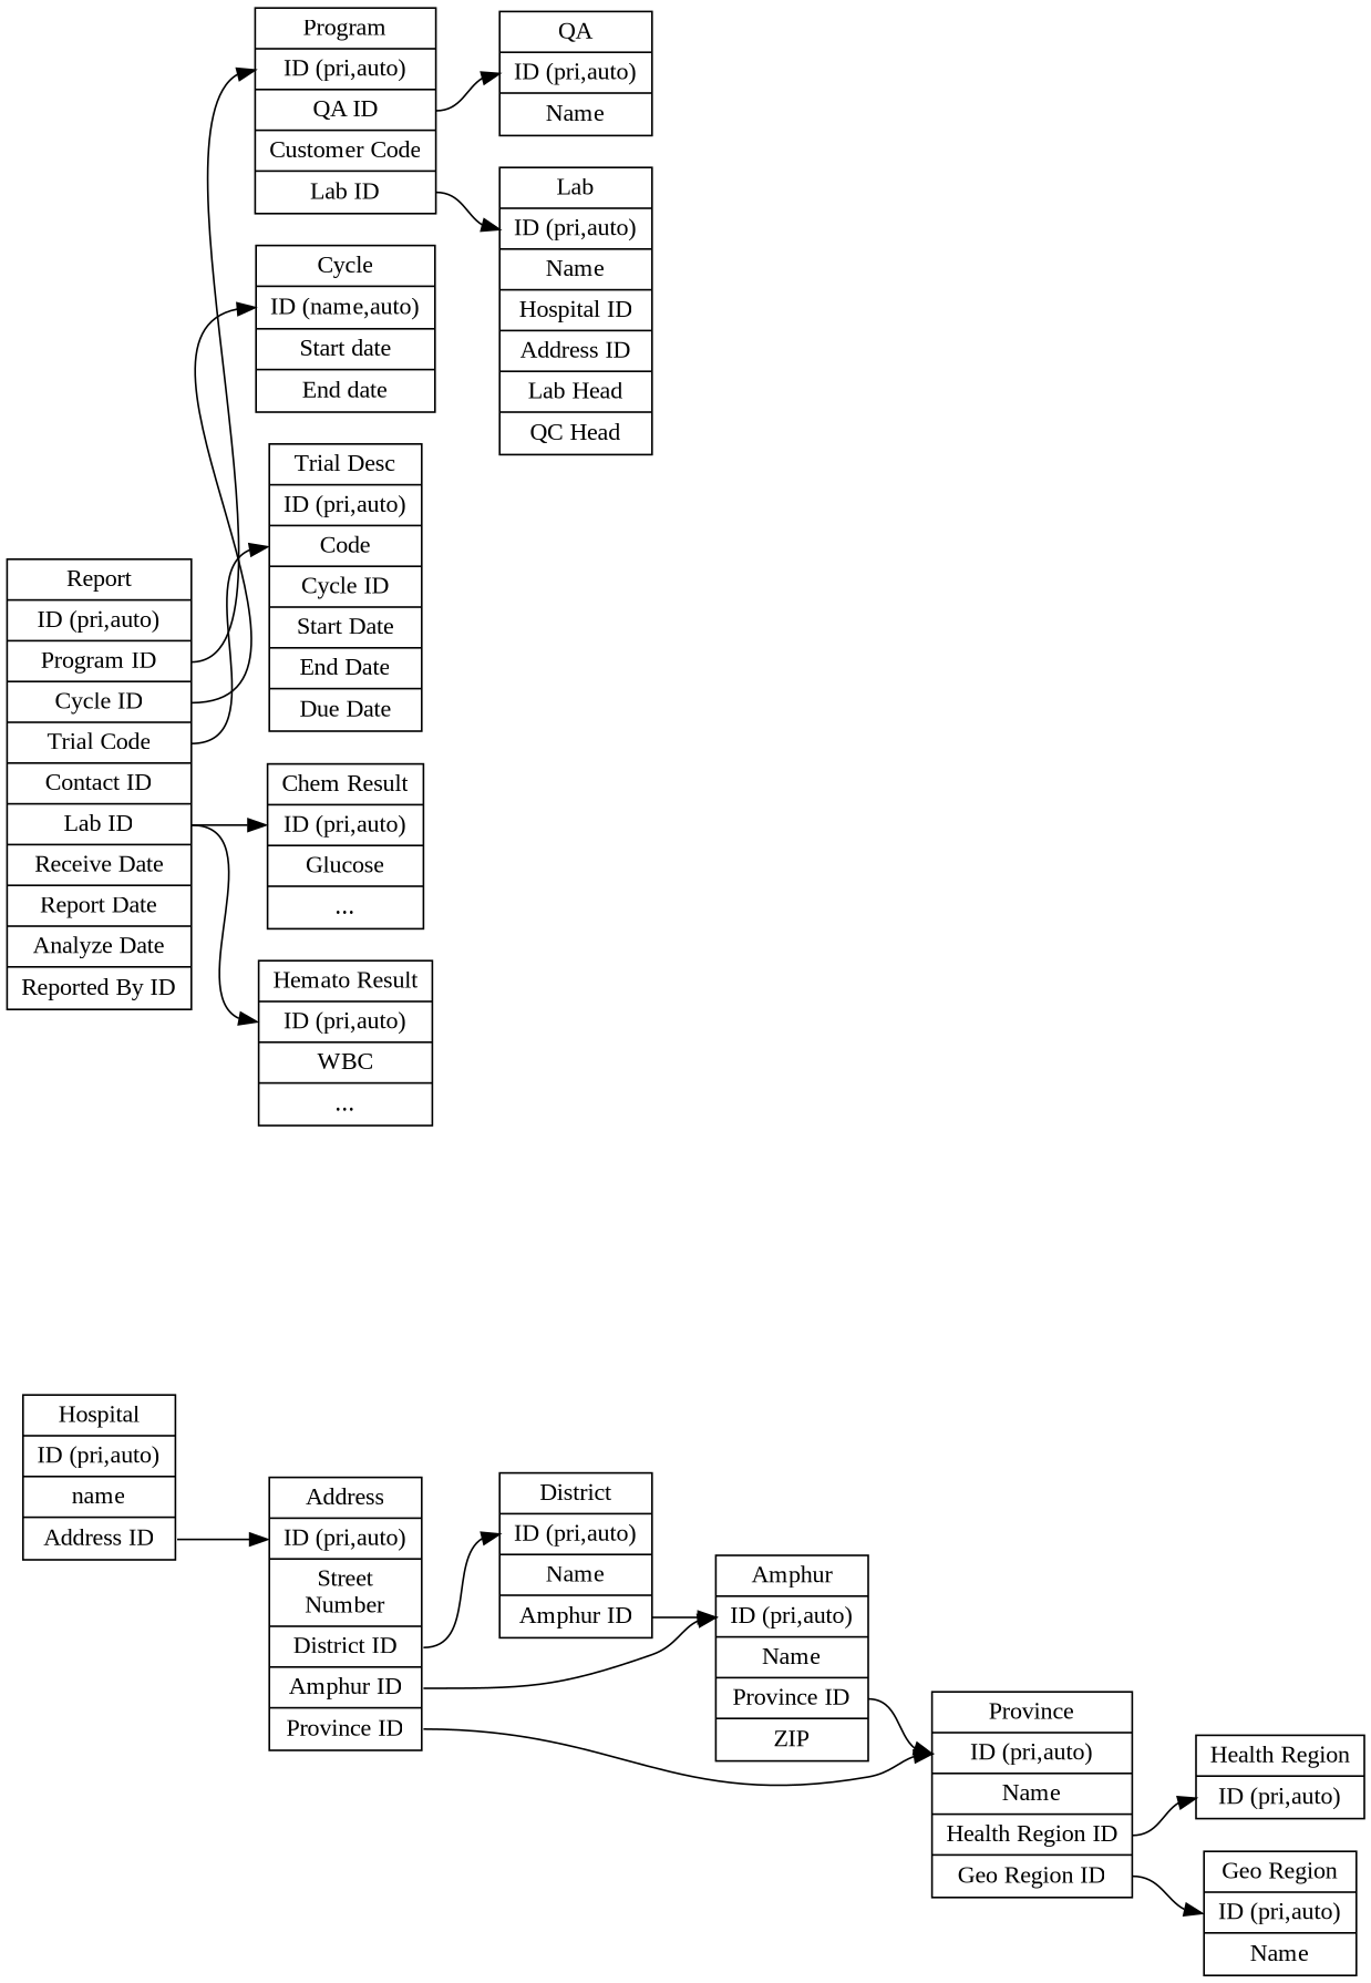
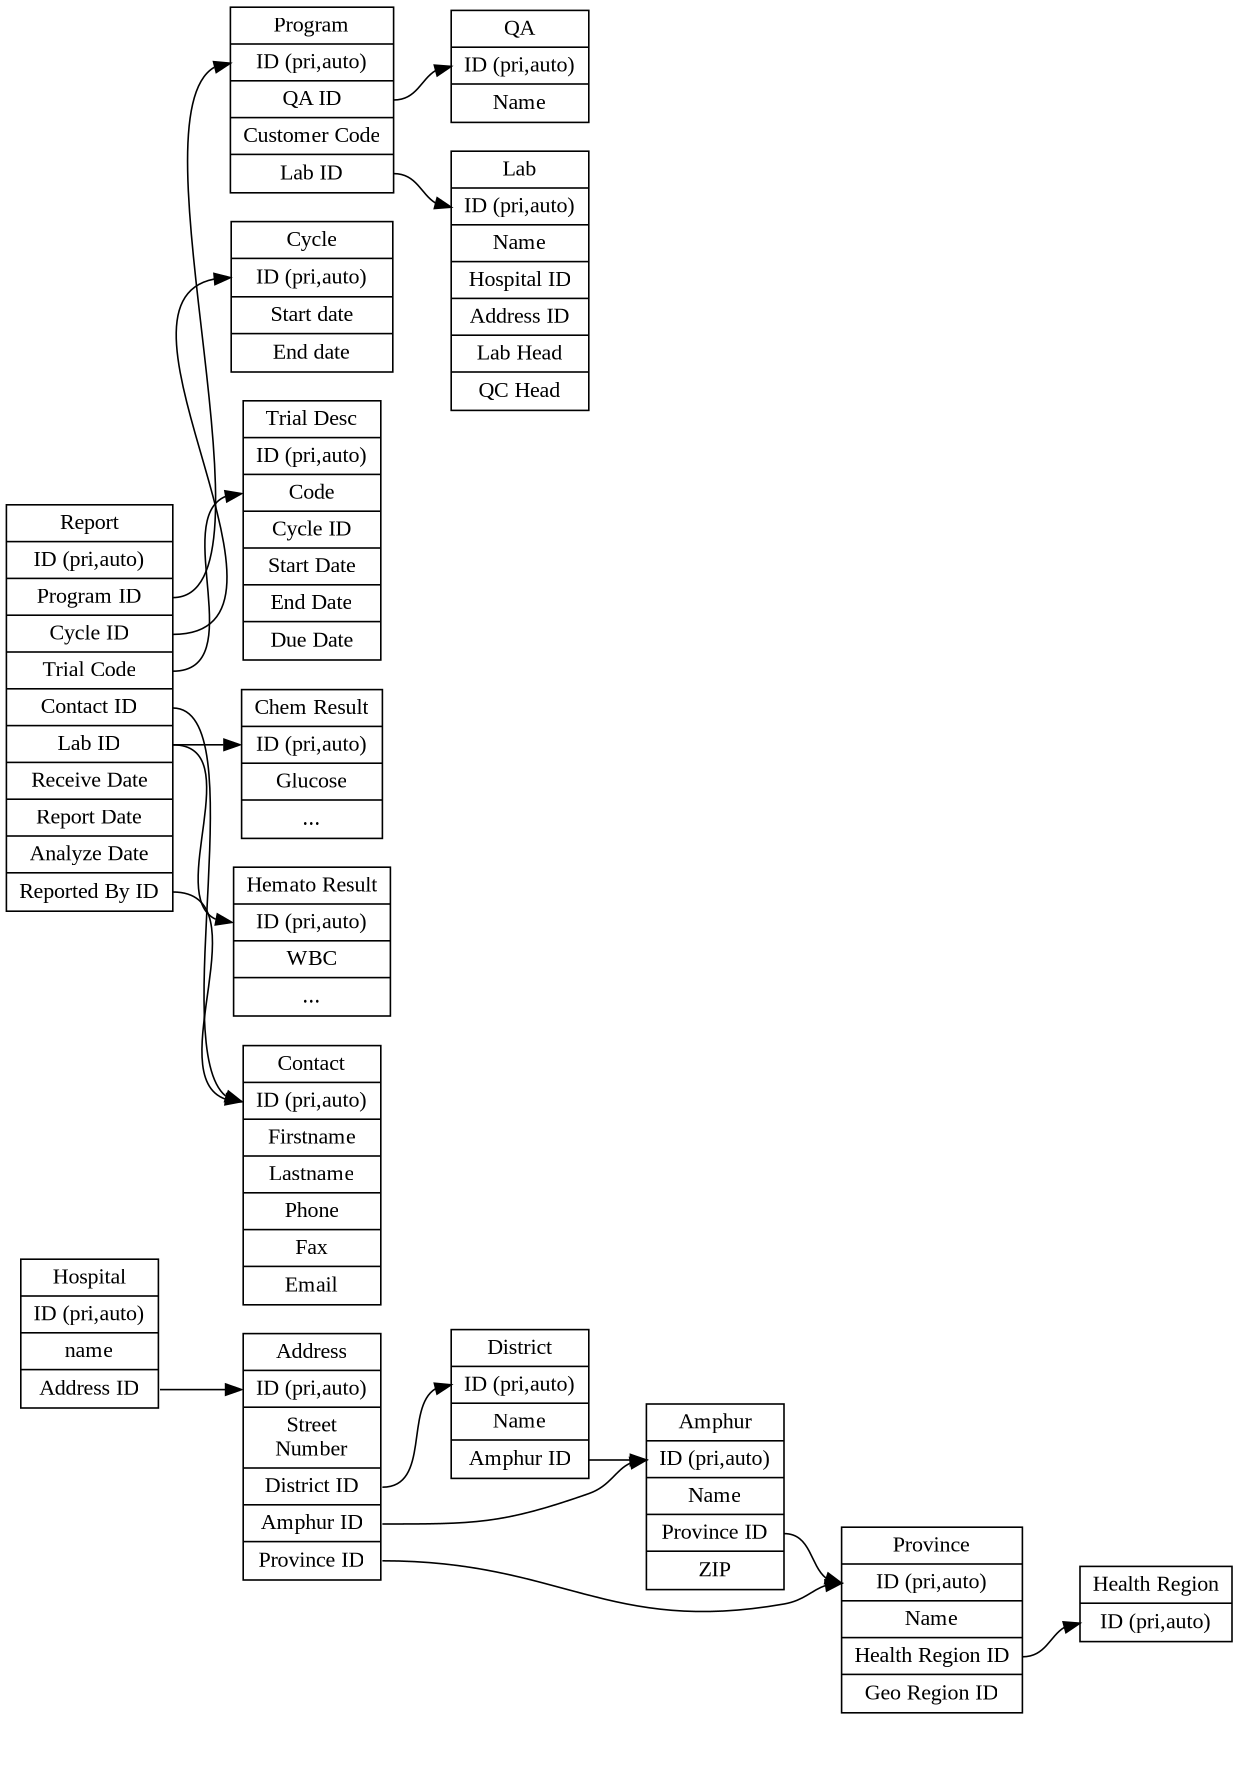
  digraph {
    fontname="Liberation Serif"
    rankdir=LR
    node [fontname="Liberation Serif" shape=record]
    edge [fontname="Liberation Serif" headport=f1 tailport=f3]
    n1 [label="Hospital|<f1>ID (pri,auto)|name|<f3>Address ID"]
    n2 [label="Address|<f1>ID (pri,auto)|Street\nNumber|<f3>District ID|<f4>Amphur ID|<f5>Province ID"]
    n3 [label="Province|<f1>ID (pri,auto)|Name|<f3>Health Region ID|<f4>Geo Region ID"]
    n4 [label="Amphur|<f1>ID (pri,auto)|Name|<f3>Province ID|ZIP"]
    n5 [label="District|<f1>ID (pri,auto)|Name|<f3>Amphur ID"]
    n6 [label="Health Region|<f1>ID (pri,auto)"]
-   n7 [label="Geo Region|<f1>ID (pri,auto)|Name"]
    n8 [label="Lab|<f1>ID (pri,auto)|Name|<f3>Hospital ID|Address ID|Lab Head|QC Head"]
+   n9 [label="Contact|<f1>ID (pri,auto)|Firstname|Lastname|Phone|Fax|Email"]
    n10 [label="Program|<f1>ID (pri,auto)|<f2>QA ID|<f3>Customer Code|<f4>Lab ID"]
    n11 [label="QA|<f1>ID (pri,auto)|Name"]
-   n12 [label="Cycle|<f1>ID (name,auto)|Start date|End date"]
+   n12 [label="Cycle|<f1>ID (pri,auto)|Start date|End date"]
    n13 [label="Report|<f1>ID (pri,auto)|<f2>Program ID|<f3>Cycle ID|<f4>Trial Code|<f5>Contact ID|<f6>Lab ID|Receive Date|Report Date|Analyze Date|<f10>Reported By ID"]
    n14 [label="Trial Desc|<f1>ID (pri,auto)|<f2>Code|<f3>Cycle ID|Start Date|End Date|Due Date"]
    n15 [label="Chem Result|<f1>ID (pri,auto)|Glucose|..."]
    n16 [label="Hemato Result|<f1>ID (pri,auto)|WBC|..."]
    n1 -> n2
    n2 -> n3 [tailport=f5]
    n2 -> n4 [tailport=f4]
    n2 -> n5
    n3 -> n6
-   n3 -> n7 [tailport=f4]
    n4 -> n3
    n5 -> n4
    n10 -> n8 [tailport=f4]
    n10 -> n11 [tailport=f2]
+   n13 -> n9 [tailport=f5]
+   n13 -> n9 [tailport=f10]
    n13 -> n10 [tailport=f2]
    n13 -> n12
    n13 -> n14 [headport=f2 tailport=f4]
    n13 -> n15 [tailport=f6]
    n13 -> n16 [tailport=f6]
  }
